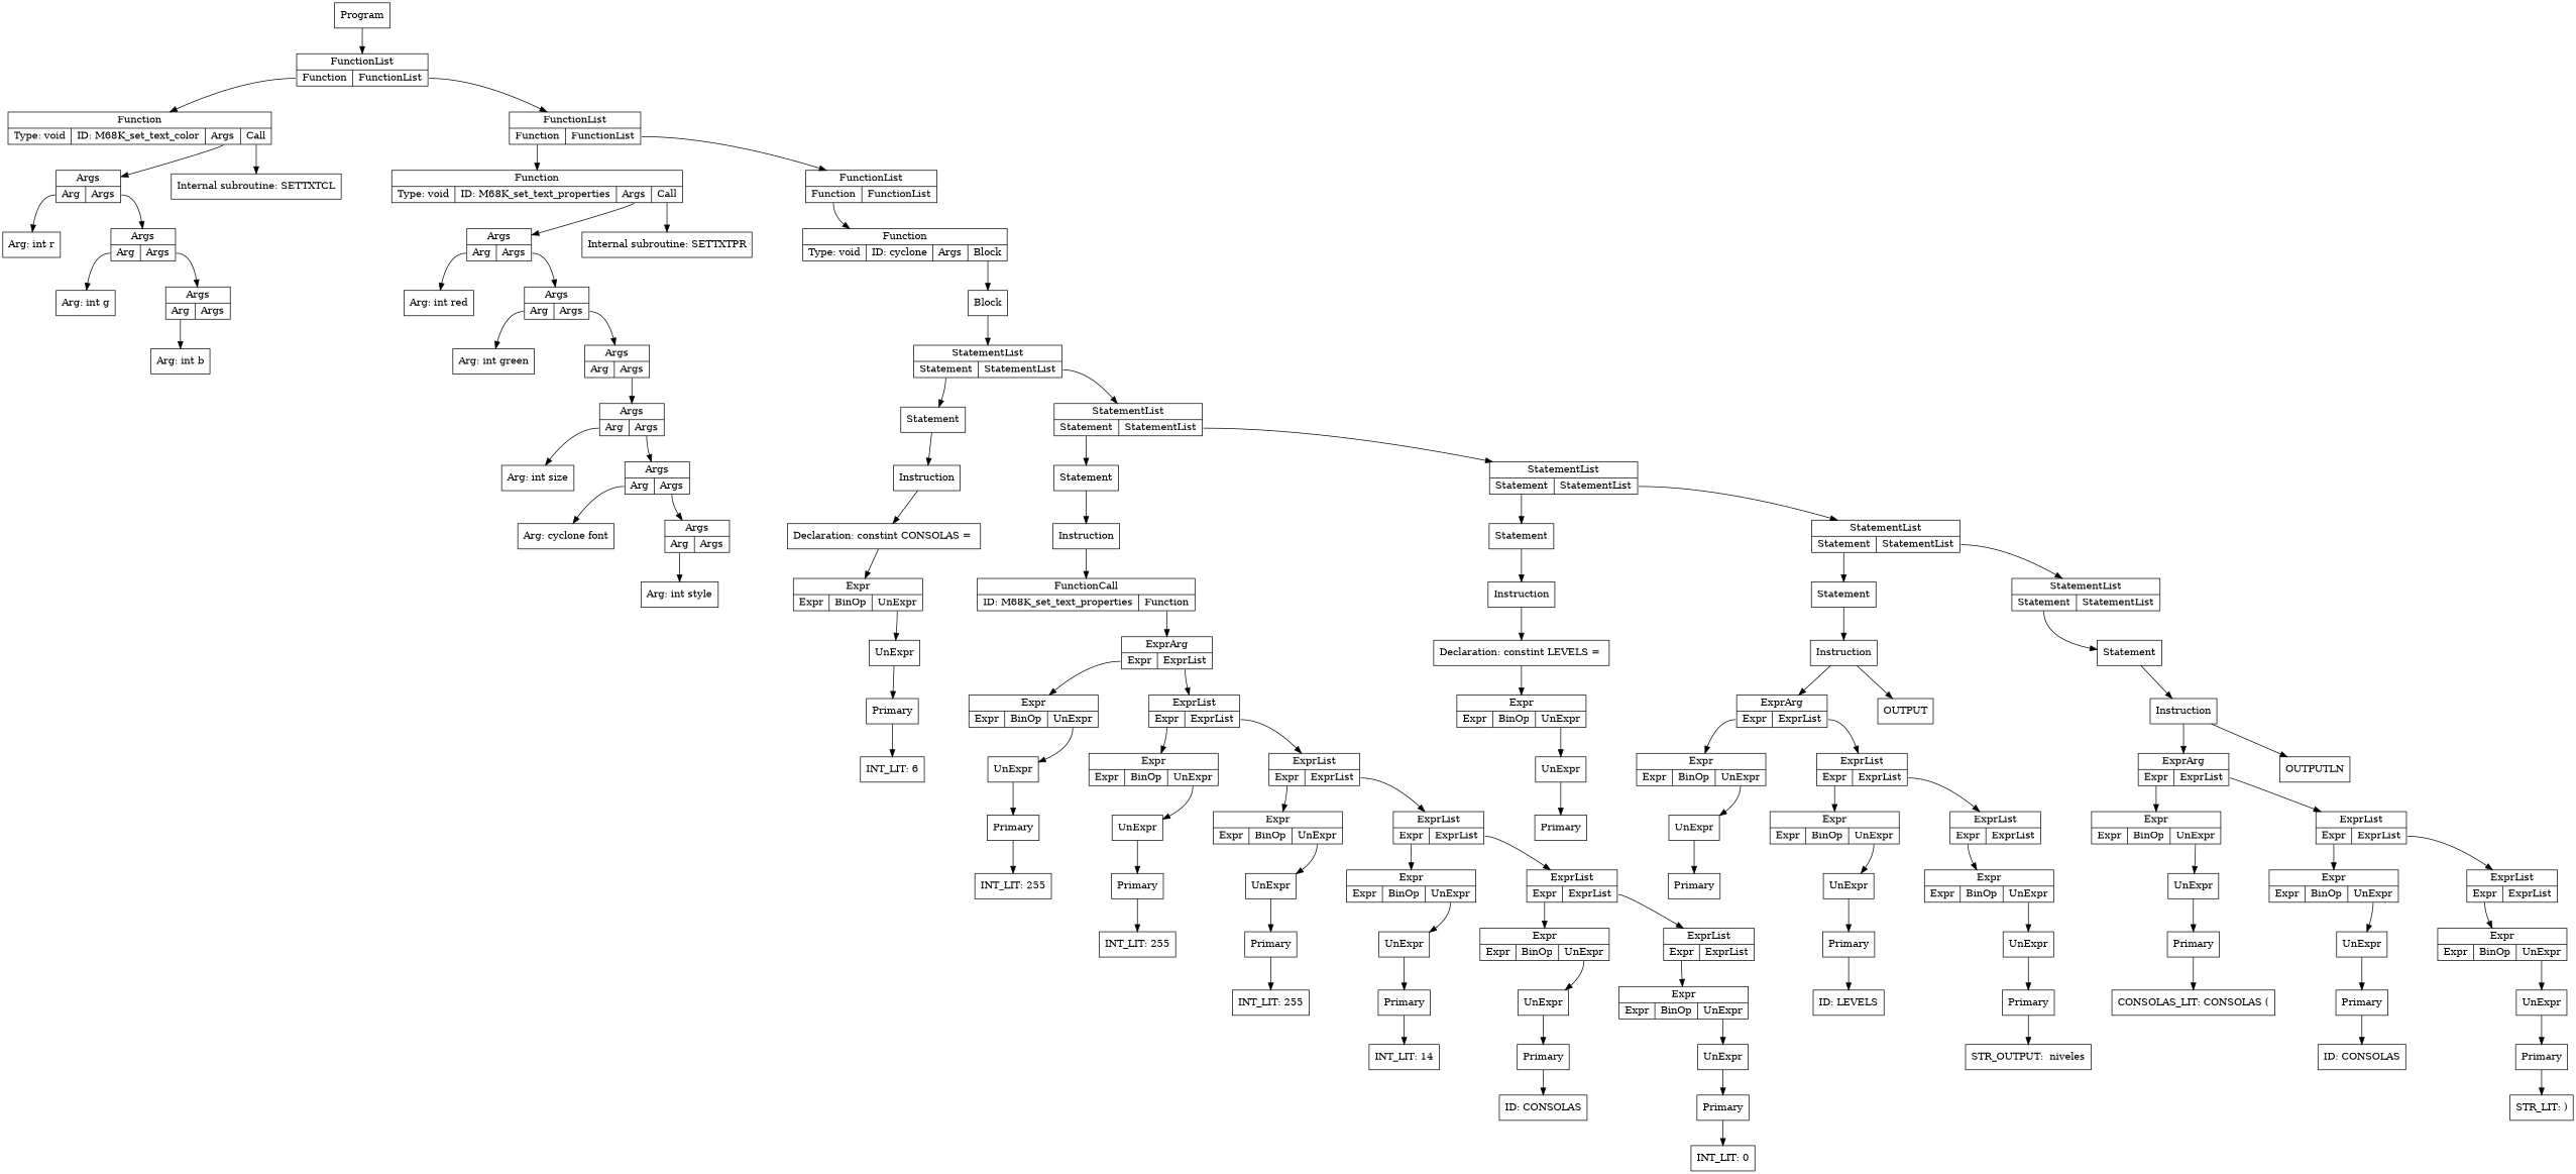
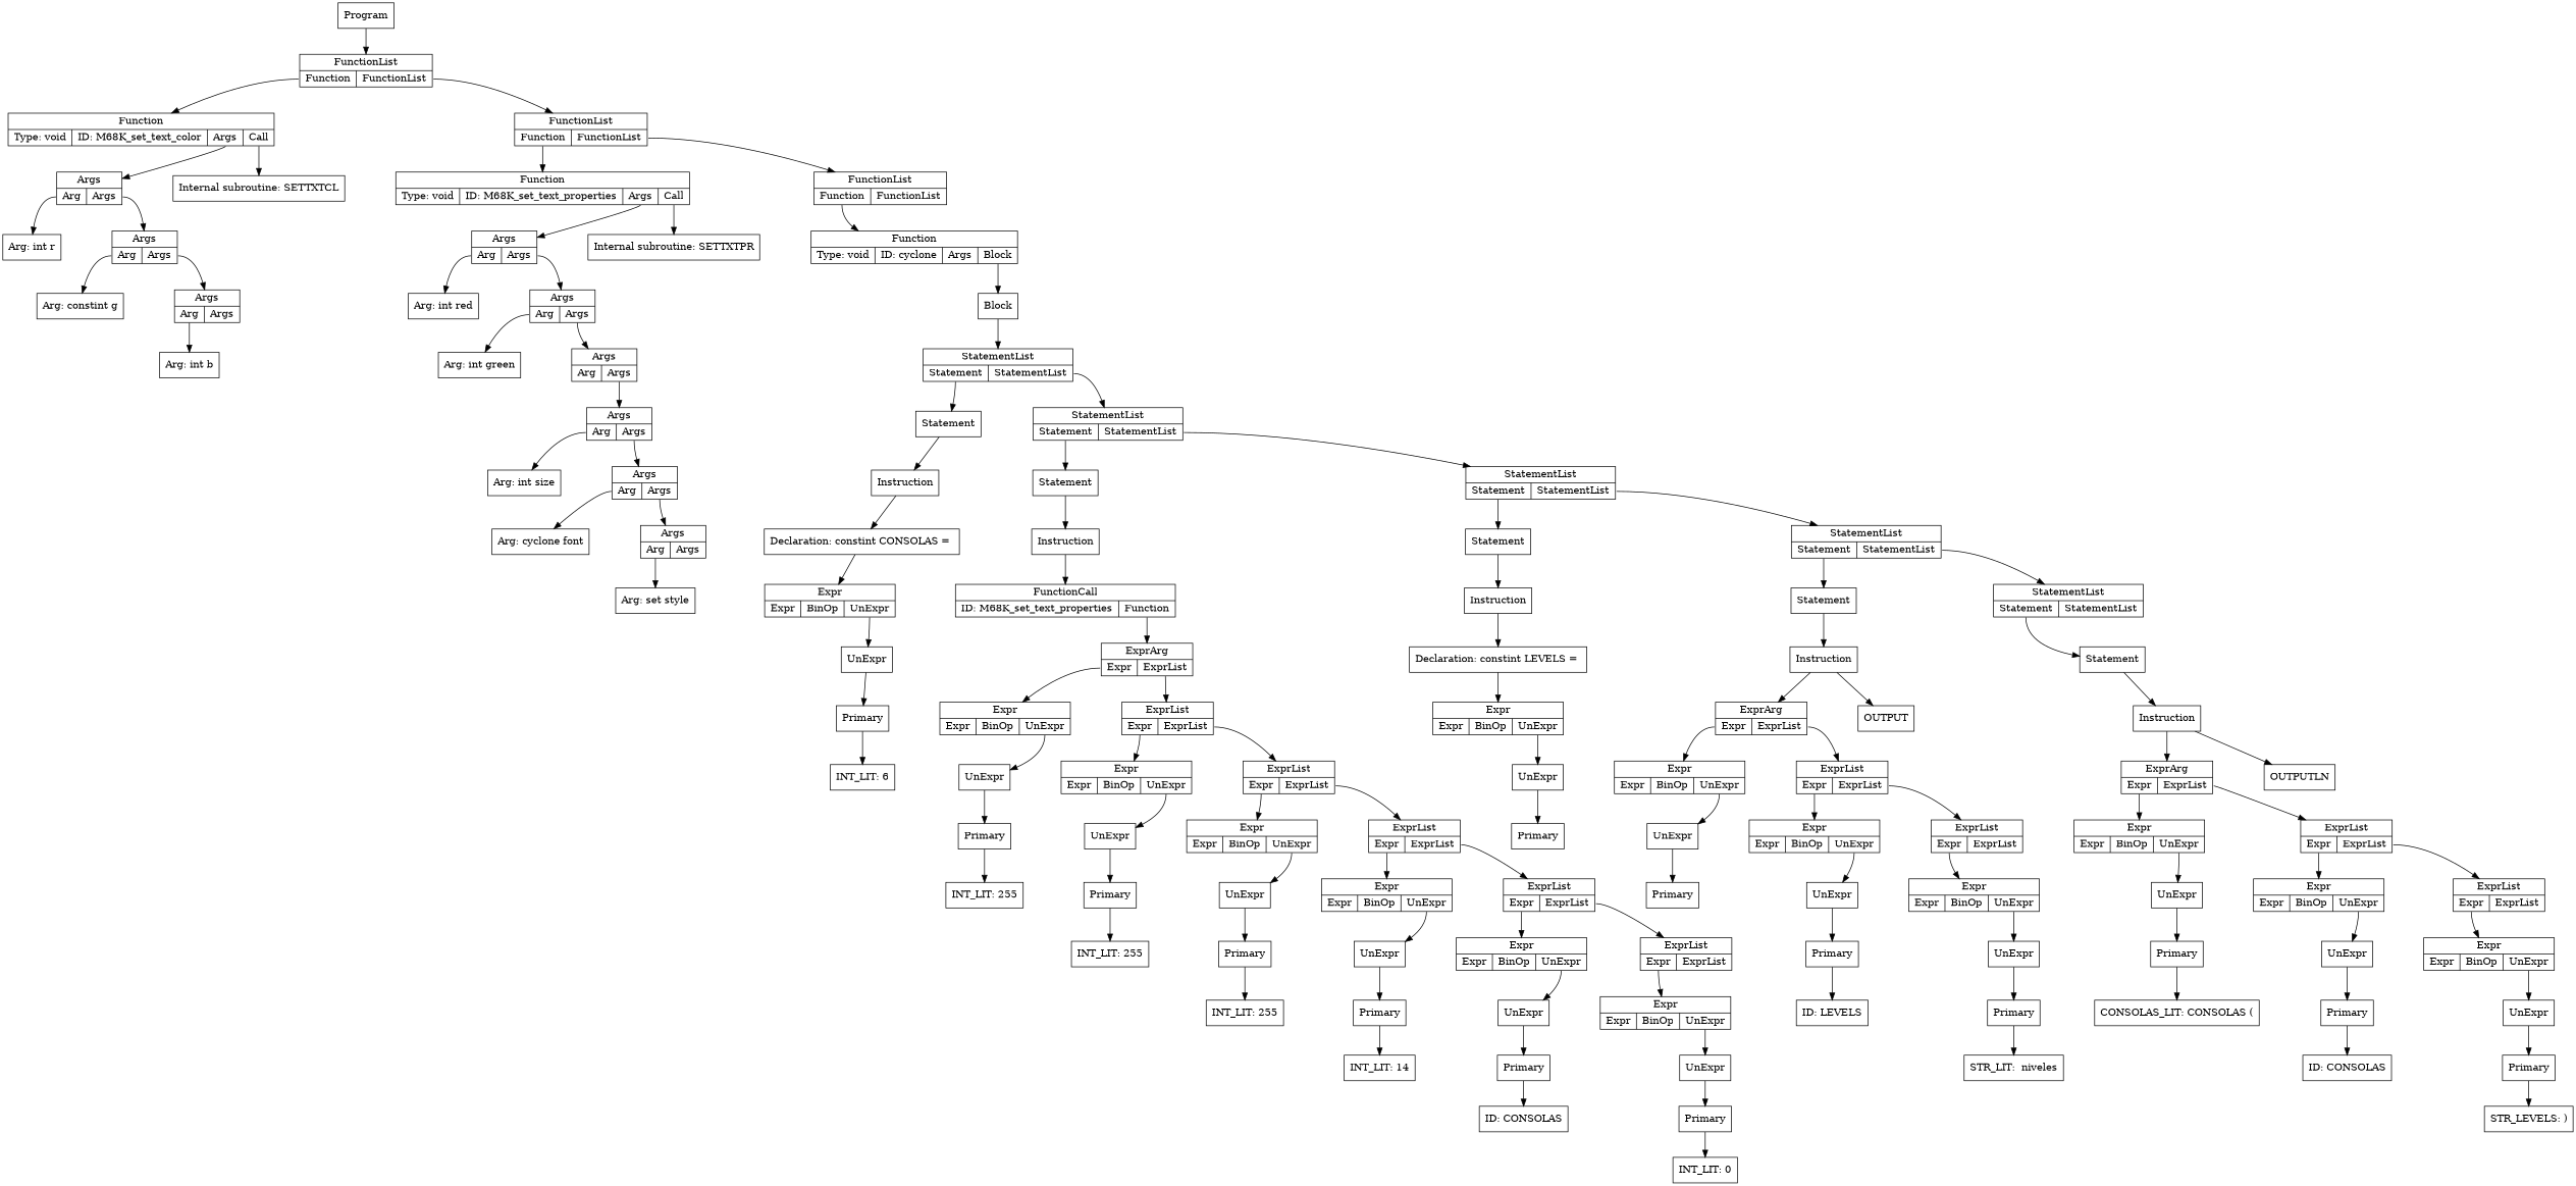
  digraph {
    nodesep=1
    node [shape=box]
    n1 [label="Arg: int r"]
-   n2 [label="Arg: int g"]
+   n2 [label="Arg: constint g"]
    n3 [label="Arg: int b"]
    n4 [label="{Args | {<a>Arg | <as> Args}}" shape=record]
    n5 [label="{Args | {<a>Arg | <as> Args}}" shape=record]
    n6 [label="{Args | {<a>Arg | <as> Args}}" shape=record]
    n7 [label="Internal subroutine: SETTXTCL"]
    n8 [label="{Function | {Type: void | ID: M68K_set_text_color | <a>Args | <b> Call }}" shape=record]
    n9 [label="Arg: int red"]
    n10 [label="Arg: int green"]
    n11 [label="Arg: int size"]
    n12 [label="Arg: cyclone font"]
-   n13 [label="Arg: int style"]
+   n13 [label="Arg: set style"]
    n14 [label="{Args | {<a>Arg | <as> Args}}" shape=record]
    n15 [label="{Args | {<a>Arg | <as> Args}}" shape=record]
    n16 [label="{Args | {<a>Arg | <as> Args}}" shape=record]
    n17 [label="{Args | {<a>Arg | <as> Args}}" shape=record]
    n18 [label="{Args | {<a>Arg | <as> Args}}" shape=record]
    n19 [label="{Args | {<a>Arg | <as> Args}}" shape=record]
    n20 [label="Internal subroutine: SETTXTPR"]
    n21 [label="{Function | {Type: void | ID: M68K_set_text_properties | <a>Args | <b> Call }}" shape=record]
    n22 [label=Primary]
    n23 [label="INT_LIT: 6"]
    n24 [label=UnExpr]
    n25 [label="{Expr | {<e>Expr | <bo>BinOp | <ue>UnExpr}}" shape=record]
    n26 [label="Declaration: constint CONSOLAS = "]
    n27 [label=Instruction]
    n28 [label=Statement]
    n29 [label=Primary]
    n30 [label="INT_LIT: 255"]
    n31 [label=UnExpr]
    n32 [label="{Expr | {<e>Expr | <bo>BinOp | <ue>UnExpr}}" shape=record]
    n33 [label=Primary]
    n34 [label="INT_LIT: 255"]
    n35 [label=UnExpr]
    n36 [label="{Expr | {<e>Expr | <bo>BinOp | <ue>UnExpr}}" shape=record]
    n37 [label=Primary]
    n38 [label="INT_LIT: 255"]
    n39 [label=UnExpr]
    n40 [label="{Expr | {<e>Expr | <bo>BinOp | <ue>UnExpr}}" shape=record]
    n41 [label=Primary]
    n42 [label="INT_LIT: 14"]
    n43 [label=UnExpr]
    n44 [label="{Expr | {<e>Expr | <bo>BinOp | <ue>UnExpr}}" shape=record]
    n45 [label=Primary]
    n46 [label="ID: CONSOLAS"]
    n47 [label=UnExpr]
    n48 [label="{Expr | {<e>Expr | <bo>BinOp | <ue>UnExpr}}" shape=record]
    n49 [label=Primary]
    n50 [label="INT_LIT: 0"]
    n51 [label=UnExpr]
    n52 [label="{Expr | {<e>Expr | <bo>BinOp | <ue>UnExpr}}" shape=record]
    n53 [label="{ExprList |{<e>Expr | <el>ExprList}}" shape=record]
    n54 [label="{ExprList |{<e>Expr | <el>ExprList}}" shape=record]
    n55 [label="{ExprList |{<e>Expr | <el>ExprList}}" shape=record]
    n56 [label="{ExprList |{<e>Expr | <el>ExprList}}" shape=record]
    n57 [label="{ExprList |{<e>Expr | <el>ExprList}}" shape=record]
    n58 [label="{ExprArg | {<e>Expr | <el>ExprList}}" shape=record]
    n59 [label="{FunctionCall | { ID: M68K_set_text_properties | <e>Function}}" shape=record]
    n60 [label=Instruction]
    n61 [label=Statement]
    n62 [label=Primary]
    n63 [label=UnExpr]
    n64 [label="{Expr | {<e>Expr | <bo>BinOp | <ue>UnExpr}}" shape=record]
    n65 [label="Declaration: constint LEVELS = "]
    n66 [label=Instruction]
    n67 [label=Statement]
    n68 [label=Primary]
    n69 [label=UnExpr]
    n70 [label="{Expr | {<e>Expr | <bo>BinOp | <ue>UnExpr}}" shape=record]
    n71 [label=Primary]
    n72 [label="ID: LEVELS"]
    n73 [label=UnExpr]
    n74 [label="{Expr | {<e>Expr | <bo>BinOp | <ue>UnExpr}}" shape=record]
    n75 [label=Primary]
-   n76 [label="STR_OUTPUT:  niveles"]
+   n76 [label="STR_LIT:  niveles"]
    n77 [label=UnExpr]
    n78 [label="{Expr | {<e>Expr | <bo>BinOp | <ue>UnExpr}}" shape=record]
    n79 [label="{ExprList |{<e>Expr | <el>ExprList}}" shape=record]
    n80 [label="{ExprList |{<e>Expr | <el>ExprList}}" shape=record]
    n81 [label="{ExprArg | {<e>Expr | <el>ExprList}}" shape=record]
    n82 [label=Instruction]
    n83 [label=OUTPUT]
    n84 [label=Statement]
    n85 [label=Primary]
    n86 [label="CONSOLAS_LIT: CONSOLAS ("]
    n87 [label=UnExpr]
    n88 [label="{Expr | {<e>Expr | <bo>BinOp | <ue>UnExpr}}" shape=record]
    n89 [label=Primary]
    n90 [label="ID: CONSOLAS"]
    n91 [label=UnExpr]
    n92 [label="{Expr | {<e>Expr | <bo>BinOp | <ue>UnExpr}}" shape=record]
    n93 [label=Primary]
-   n94 [label="STR_LIT: )"]
+   n94 [label="STR_LEVELS: )"]
    n95 [label=UnExpr]
    n96 [label="{Expr | {<e>Expr | <bo>BinOp | <ue>UnExpr}}" shape=record]
    n97 [label="{ExprList |{<e>Expr | <el>ExprList}}" shape=record]
    n98 [label="{ExprList |{<e>Expr | <el>ExprList}}" shape=record]
    n99 [label="{ExprArg | {<e>Expr | <el>ExprList}}" shape=record]
    n100 [label=Instruction]
    n101 [label=OUTPUTLN]
    n102 [label=Statement]
    n103 [label="{StatementList | {<s>Statement | <sl>StatementList}}" shape=record]
    n104 [label="{StatementList | {<s>Statement | <sl>StatementList}}" shape=record]
    n105 [label="{StatementList | {<s>Statement | <sl>StatementList}}" shape=record]
    n106 [label="{StatementList | {<s>Statement | <sl>StatementList}}" shape=record]
    n107 [label="{StatementList | {<s>Statement | <sl>StatementList}}" shape=record]
    n108 [label=Block]
    n109 [label="{Function | {Type: void | ID: cyclone | <a>Args | <b>Block}}" shape=record]
    n110 [label="{FunctionList | {<f> Function | <fl> FunctionList}}" shape=record]
    n111 [label="{FunctionList | {<f> Function | <fl> FunctionList}}" shape=record]
    n112 [label="{FunctionList | {<f> Function | <fl> FunctionList}}" shape=record]
    n113 [label=Program]
    n4 -> n3 [tailport=a]
    n5 -> n2 [tailport=a]
    n5 -> n4 [tailport=as]
    n6 -> n1 [tailport=a]
    n6 -> n5 [tailport=as]
    n8 -> n6 [tailport=a]
    n8 -> n7 [tailport=b]
    n14 -> n13 [tailport=a]
    n15 -> n12 [tailport=a]
    n15 -> n14 [tailport=as]
    n16 -> n11 [tailport=a]
    n16 -> n15 [tailport=as]
    n17 -> n16 [tailport=as]
    n18 -> n10 [tailport=a]
    n18 -> n17 [tailport=as]
    n19 -> n9 [tailport=a]
    n19 -> n18 [tailport=as]
    n21 -> n19 [tailport=a]
    n21 -> n20 [tailport=b]
    n22 -> n23
    n24 -> n22
    n25 -> n24 [tailport=ue]
    n26 -> n25
    n27 -> n26
    n28 -> n27
    n29 -> n30
    n31 -> n29
    n32 -> n31 [tailport=ue]
    n33 -> n34
    n35 -> n33
    n36 -> n35 [tailport=ue]
    n37 -> n38
    n39 -> n37
    n40 -> n39 [tailport=ue]
    n41 -> n42
    n43 -> n41
    n44 -> n43 [tailport=ue]
    n45 -> n46
    n47 -> n45
    n48 -> n47 [tailport=ue]
    n49 -> n50
    n51 -> n49
    n52 -> n51 [tailport=ue]
    n53 -> n52 [tailport=e]
    n54 -> n48 [tailport=e]
    n54 -> n53 [tailport=el]
    n55 -> n44 [tailport=e]
    n55 -> n54 [tailport=el]
    n56 -> n40 [tailport=e]
    n56 -> n55 [tailport=el]
    n57 -> n36 [tailport=e]
    n57 -> n56 [tailport=el]
    n58 -> n32 [tailport=e]
    n58 -> n57 [tailport=el]
    n59 -> n58 [tailport=e]
    n60 -> n59
    n61 -> n60
    n63 -> n62
    n64 -> n63 [tailport=ue]
    n65 -> n64
    n66 -> n65
    n67 -> n66
    n69 -> n68
    n70 -> n69 [tailport=ue]
    n71 -> n72
    n73 -> n71
    n74 -> n73 [tailport=ue]
    n75 -> n76
    n77 -> n75
    n78 -> n77 [tailport=ue]
    n79 -> n78 [tailport=e]
    n80 -> n74 [tailport=e]
    n80 -> n79 [tailport=el]
    n81 -> n70 [tailport=e]
    n81 -> n80 [tailport=el]
    n82 -> n81
    n82 -> n83
    n84 -> n82
    n85 -> n86
    n87 -> n85
    n88 -> n87 [tailport=ue]
    n89 -> n90
    n91 -> n89
    n92 -> n91 [tailport=ue]
    n93 -> n94
    n95 -> n93
    n96 -> n95 [tailport=ue]
    n97 -> n96 [tailport=e]
    n98 -> n92 [tailport=e]
    n98 -> n97 [tailport=el]
    n99 -> n88 [tailport=e]
    n99 -> n98 [tailport=el]
    n100 -> n99
    n100 -> n101
    n102 -> n100
    n103 -> n102 [tailport=s]
    n104 -> n84 [tailport=s]
    n104 -> n103 [tailport=sl]
    n105 -> n67 [tailport=s]
    n105 -> n104 [tailport=sl]
    n106 -> n61 [tailport=s]
    n106 -> n105 [tailport=sl]
    n107 -> n28 [tailport=s]
    n107 -> n106 [tailport=sl]
    n108 -> n107
    n109 -> n108 [tailport=b]
    n110 -> n109 [tailport=f]
    n111 -> n21 [tailport=f]
    n111 -> n110 [tailport=fl]
    n112 -> n8 [tailport=f]
    n112 -> n111 [tailport=fl]
    n113 -> n112
  }
